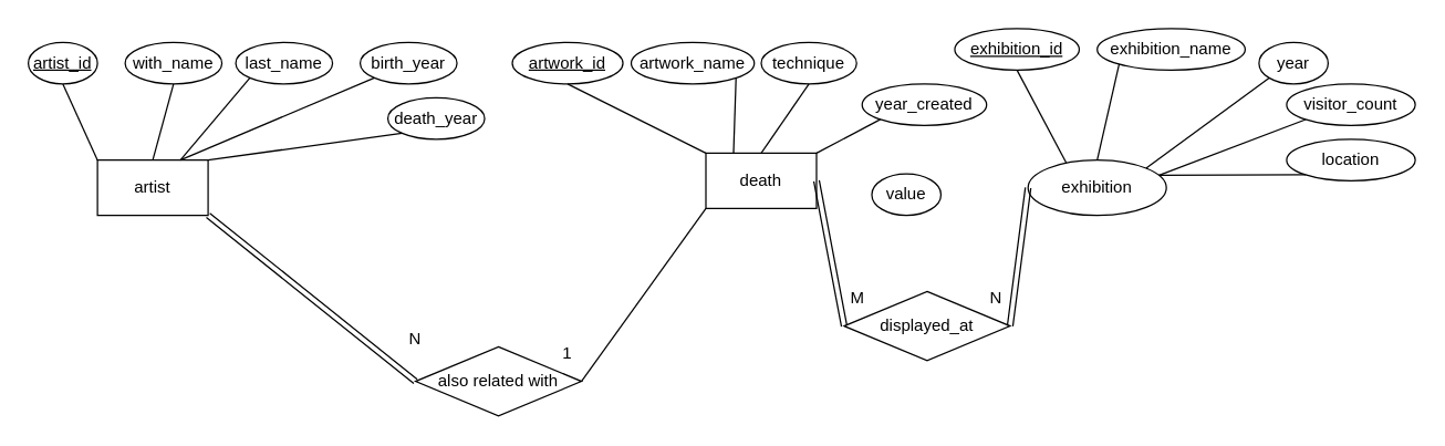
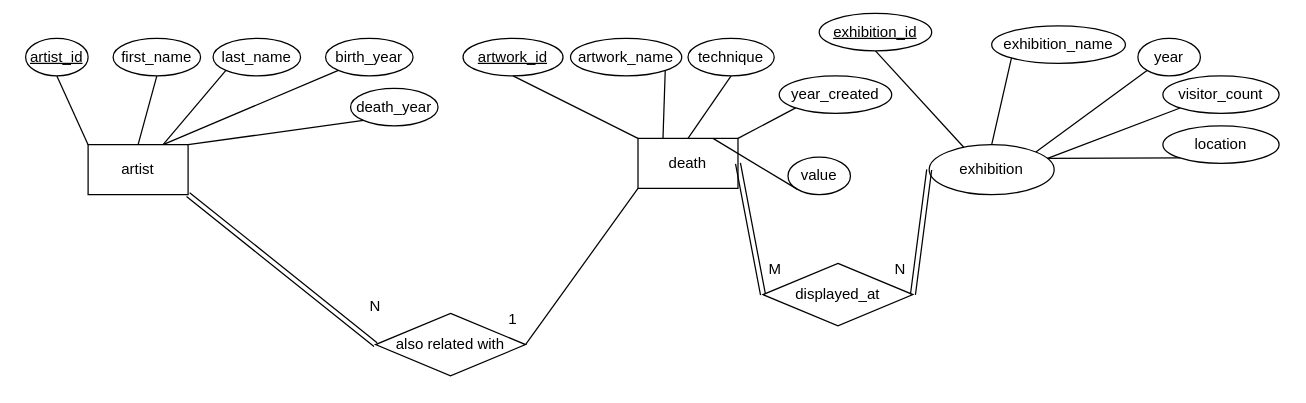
  <mxCell id="0" />
  <mxCell id="1" parent="0" />
  <mxCell id="2" value="artist" style="rounded=0;whiteSpace=wrap;html=1;" parent="1" vertex="1"><mxGeometry x="70" y="115" width="80" height="40" as="geometry" /></mxCell>
  <mxCell id="3" value="death" style="rounded=0;whiteSpace=wrap;html=1;" parent="1" vertex="1"><mxGeometry x="510" y="110" width="80" height="40" as="geometry" /></mxCell>
  <mxCell id="4" value="exhibition" style="ellipse;whiteSpace=wrap;html=1;" parent="1" vertex="1"><mxGeometry x="743" y="115" width="100" height="40" as="geometry" /></mxCell>
- <mxCell id="5" value="with_name" style="ellipse;whiteSpace=wrap;html=1;" parent="1" vertex="1"><mxGeometry x="90" y="30" width="70" height="30" as="geometry" /></mxCell>
+ <mxCell id="5" value="first_name" style="ellipse;whiteSpace=wrap;html=1;" parent="1" vertex="1"><mxGeometry x="90" y="30" width="70" height="30" as="geometry" /></mxCell>
  <mxCell id="6" value="last_name" style="ellipse;whiteSpace=wrap;html=1;" parent="1" vertex="1"><mxGeometry x="170" y="30" width="70" height="30" as="geometry" /></mxCell>
  <mxCell id="7" value="&lt;u&gt;artist_id&lt;/u&gt;" style="ellipse;whiteSpace=wrap;html=1;" parent="1" vertex="1"><mxGeometry x="20" y="30" width="50" height="30" as="geometry" /></mxCell>
  <mxCell id="8" value="" style="endArrow=none;html=1;rounded=0;entryX=0.5;entryY=0;entryDx=0;entryDy=0;exitX=0.5;exitY=1;exitDx=0;exitDy=0;" parent="1" source="5" target="2" edge="1"><mxGeometry width="50" height="50" relative="1" as="geometry"><mxPoint x="350" y="50" as="sourcePoint" /><mxPoint x="570" y="290" as="targetPoint" /></mxGeometry></mxCell>
  <mxCell id="9" value="" style="endArrow=none;html=1;rounded=0;exitX=0;exitY=1;exitDx=0;exitDy=0;entryX=0.75;entryY=0;entryDx=0;entryDy=0;" parent="1" source="6" target="2" edge="1"><mxGeometry width="50" height="50" relative="1" as="geometry"><mxPoint x="350" y="30" as="sourcePoint" /><mxPoint x="330" y="50" as="targetPoint" /></mxGeometry></mxCell>
  <mxCell id="10" value="" style="endArrow=none;html=1;rounded=0;exitX=0;exitY=0;exitDx=0;exitDy=0;entryX=0.5;entryY=1;entryDx=0;entryDy=0;" parent="1" source="2" target="7" edge="1"><mxGeometry width="50" height="50" relative="1" as="geometry"><mxPoint x="320" y="110" as="sourcePoint" /><mxPoint x="330" y="60" as="targetPoint" /></mxGeometry></mxCell>
  <mxCell id="11" value="technique" style="ellipse;whiteSpace=wrap;html=1;" parent="1" vertex="1"><mxGeometry x="550" y="30" width="69" height="30" as="geometry" /></mxCell>
  <mxCell id="12" value="" style="endArrow=none;html=1;rounded=0;exitX=0.5;exitY=0;exitDx=0;exitDy=0;entryX=0.5;entryY=1;entryDx=0;entryDy=0;" parent="1" source="3" target="11" edge="1"><mxGeometry width="50" height="50" relative="1" as="geometry"><mxPoint x="579" y="115" as="sourcePoint" /><mxPoint x="589" y="65" as="targetPoint" /></mxGeometry></mxCell>
- <mxCell id="13" value="&lt;u&gt;exhibition_id&lt;/u&gt;" style="ellipse;whiteSpace=wrap;html=1;" parent="1" vertex="1"><mxGeometry x="690" y="20" width="90" height="30" as="geometry" /></mxCell>
+ <mxCell id="13" value="&lt;u&gt;exhibition_id&lt;/u&gt;" style="ellipse;whiteSpace=wrap;html=1;" parent="1" vertex="1"><mxGeometry x="655" y="10" width="90" height="30" as="geometry" /></mxCell>
  <mxCell id="14" value="exhibition_name" style="ellipse;whiteSpace=wrap;html=1;" parent="1" vertex="1"><mxGeometry x="793" y="20" width="107" height="30" as="geometry" /></mxCell>
  <mxCell id="15" value="" style="endArrow=none;html=1;rounded=0;entryX=0.5;entryY=0;entryDx=0;entryDy=0;exitX=0;exitY=1;exitDx=0;exitDy=0;" parent="1" source="14" target="4" edge="1"><mxGeometry width="50" height="50" relative="1" as="geometry"><mxPoint x="800" y="40" as="sourcePoint" /><mxPoint x="789" y="155" as="targetPoint" /></mxGeometry></mxCell>
  <mxCell id="16" value="" style="endArrow=none;html=1;rounded=0;exitX=0.5;exitY=1;exitDx=0;exitDy=0;entryX=0.25;entryY=0;entryDx=0;entryDy=0;" parent="1" source="13" target="4" edge="1"><mxGeometry width="50" height="50" relative="1" as="geometry"><mxPoint x="759" y="205" as="sourcePoint" /><mxPoint x="769" y="155" as="targetPoint" /></mxGeometry></mxCell>
  <mxCell id="17" value="artwork_name" style="ellipse;whiteSpace=wrap;html=1;" parent="1" vertex="1"><mxGeometry x="456" y="30" width="89" height="30" as="geometry" /></mxCell>
  <mxCell id="18" value="value" style="ellipse;whiteSpace=wrap;html=1;" parent="1" vertex="1"><mxGeometry x="630" y="125" width="50" height="30" as="geometry" /></mxCell>
+ <mxCell id="19" value="" style="endArrow=none;html=1;rounded=0;exitX=0;exitY=1;exitDx=0;exitDy=0;entryX=0.75;entryY=0;entryDx=0;entryDy=0;" parent="1" source="18" target="3" edge="1"><mxGeometry width="50" height="50" relative="1" as="geometry"><mxPoint x="569" y="215" as="sourcePoint" /><mxPoint x="589" y="155" as="targetPoint" /></mxGeometry></mxCell>
  <mxCell id="20" value="" style="endArrow=none;html=1;rounded=0;exitX=1;exitY=1;exitDx=0;exitDy=0;entryX=0.25;entryY=0;entryDx=0;entryDy=0;" parent="1" source="17" target="3" edge="1"><mxGeometry width="50" height="50" relative="1" as="geometry"><mxPoint x="559" y="205" as="sourcePoint" /><mxPoint x="569" y="155" as="targetPoint" /></mxGeometry></mxCell>
  <mxCell id="21" value="year" style="ellipse;whiteSpace=wrap;html=1;" parent="1" vertex="1"><mxGeometry x="910" y="30" width="50" height="30" as="geometry" /></mxCell>
  <mxCell id="22" value="" style="endArrow=none;html=1;rounded=0;entryX=1;entryY=0;entryDx=0;entryDy=0;exitX=0;exitY=1;exitDx=0;exitDy=0;" parent="1" source="21" target="4" edge="1"><mxGeometry width="50" height="50" relative="1" as="geometry"><mxPoint x="949" y="65" as="sourcePoint" /><mxPoint x="910" y="140" as="targetPoint" /></mxGeometry></mxCell>
  <mxCell id="23" value="" style="endArrow=none;html=1;rounded=0;exitX=1;exitY=0.5;exitDx=0;exitDy=0;entryX=0;entryY=0.5;entryDx=0;entryDy=0;shape=link;" parent="1" source="3" target="24" edge="1"><mxGeometry width="50" height="50" relative="1" as="geometry"><mxPoint x="370.002" y="129.997" as="sourcePoint" /><mxPoint x="480" y="220" as="targetPoint" /></mxGeometry></mxCell>
  <mxCell id="24" value="displayed_at" style="rhombus;whiteSpace=wrap;html=1;" parent="1" vertex="1"><mxGeometry x="610" y="210" width="120" height="50" as="geometry" /></mxCell>
  <mxCell id="25" value="" style="endArrow=none;html=1;rounded=0;exitX=1;exitY=0.5;exitDx=0;exitDy=0;entryX=0;entryY=0.5;entryDx=0;entryDy=0;shape=link;" parent="1" source="24" target="4" edge="1"><mxGeometry width="50" height="50" relative="1" as="geometry"><mxPoint x="510.002" y="169.997" as="sourcePoint" /><mxPoint x="550.001" y="209.999" as="targetPoint" /></mxGeometry></mxCell>
  <mxCell id="26" value="M" style="text;html=1;strokeColor=none;fillColor=none;align=center;verticalAlign=middle;whiteSpace=wrap;rounded=0;" parent="1" vertex="1"><mxGeometry x="610" y="200" width="20" height="30" as="geometry" /></mxCell>
  <mxCell id="27" value="N" style="text;html=1;strokeColor=none;fillColor=none;align=center;verticalAlign=middle;whiteSpace=wrap;rounded=0;" parent="1" vertex="1"><mxGeometry x="710" y="200" width="20" height="30" as="geometry" /></mxCell>
  <mxCell id="28" value="&lt;u&gt;artwork_id&lt;/u&gt;" style="ellipse;whiteSpace=wrap;html=1;" parent="1" vertex="1"><mxGeometry x="370" y="30" width="80" height="30" as="geometry" /></mxCell>
  <mxCell id="29" value="" style="endArrow=none;html=1;rounded=0;exitX=0.5;exitY=1;exitDx=0;exitDy=0;entryX=0;entryY=0;entryDx=0;entryDy=0;" parent="1" source="28" target="3" edge="1"><mxGeometry width="50" height="50" relative="1" as="geometry"><mxPoint x="799" y="355" as="sourcePoint" /><mxPoint x="535" y="120" as="targetPoint" /></mxGeometry></mxCell>
  <mxCell id="30" value="birth_year" style="ellipse;whiteSpace=wrap;html=1;" parent="1" vertex="1"><mxGeometry x="260" y="30" width="70" height="30" as="geometry" /></mxCell>
  <mxCell id="31" value="" style="endArrow=none;html=1;rounded=0;exitX=0;exitY=1;exitDx=0;exitDy=0;entryX=0.75;entryY=0;entryDx=0;entryDy=0;" parent="1" source="30" target="2" edge="1"><mxGeometry width="50" height="50" relative="1" as="geometry"><mxPoint x="430" y="20" as="sourcePoint" /><mxPoint x="430" y="100" as="targetPoint" /></mxGeometry></mxCell>
  <mxCell id="32" value="death_year" style="ellipse;whiteSpace=wrap;html=1;" parent="1" vertex="1"><mxGeometry x="280" y="70" width="70" height="30" as="geometry" /></mxCell>
  <mxCell id="33" value="" style="endArrow=none;html=1;rounded=0;exitX=0;exitY=1;exitDx=0;exitDy=0;entryX=1;entryY=0;entryDx=0;entryDy=0;" parent="1" source="32" target="2" edge="1"><mxGeometry width="50" height="50" relative="1" as="geometry"><mxPoint x="450" y="60" as="sourcePoint" /><mxPoint x="120" y="180" as="targetPoint" /></mxGeometry></mxCell>
  <mxCell id="34" value="year_created" style="ellipse;whiteSpace=wrap;html=1;" parent="1" vertex="1"><mxGeometry x="623" y="60" width="90" height="30" as="geometry" /></mxCell>
  <mxCell id="35" value="" style="endArrow=none;html=1;rounded=0;exitX=0;exitY=1;exitDx=0;exitDy=0;entryX=1;entryY=0;entryDx=0;entryDy=0;" parent="1" source="34" target="3" edge="1"><mxGeometry width="50" height="50" relative="1" as="geometry"><mxPoint x="599" y="260" as="sourcePoint" /><mxPoint x="600" y="155" as="targetPoint" /></mxGeometry></mxCell>
  <mxCell id="36" value="visitor_count" style="ellipse;whiteSpace=wrap;html=1;" parent="1" vertex="1"><mxGeometry x="930" y="60" width="93" height="30" as="geometry" /></mxCell>
  <mxCell id="37" value="" style="endArrow=none;html=1;rounded=0;entryX=1;entryY=0.25;entryDx=0;entryDy=0;exitX=0;exitY=1;exitDx=0;exitDy=0;" parent="1" source="36" target="4" edge="1"><mxGeometry width="50" height="50" relative="1" as="geometry"><mxPoint x="1006" y="100" as="sourcePoint" /><mxPoint x="900" y="150" as="targetPoint" /></mxGeometry></mxCell>
  <mxCell id="38" value="location" style="ellipse;whiteSpace=wrap;html=1;" parent="1" vertex="1"><mxGeometry x="930" y="100" width="93" height="30" as="geometry" /></mxCell>
  <mxCell id="39" value="" style="endArrow=none;html=1;rounded=0;entryX=1;entryY=0.25;entryDx=0;entryDy=0;exitX=0;exitY=1;exitDx=0;exitDy=0;" parent="1" source="38" target="4" edge="1"><mxGeometry width="50" height="50" relative="1" as="geometry"><mxPoint x="1016" y="160" as="sourcePoint" /><mxPoint x="853" y="185" as="targetPoint" /></mxGeometry></mxCell>
  <mxCell id="40" value="" style="endArrow=none;html=1;rounded=0;exitX=1;exitY=1;exitDx=0;exitDy=0;entryX=0;entryY=0.5;entryDx=0;entryDy=0;shape=link;" parent="1" source="2" target="41" edge="1"><mxGeometry width="50" height="50" relative="1" as="geometry"><mxPoint x="150" y="195" as="sourcePoint" /><mxPoint x="170" y="290" as="targetPoint" /></mxGeometry></mxCell>
  <mxCell id="41" value="also related with" style="rhombus;whiteSpace=wrap;html=1;" parent="1" vertex="1"><mxGeometry x="300" y="250" width="120" height="50" as="geometry" /></mxCell>
  <mxCell id="42" value="1" style="text;html=1;strokeColor=none;fillColor=none;align=center;verticalAlign=middle;whiteSpace=wrap;rounded=0;" parent="1" vertex="1"><mxGeometry x="400" y="240" width="20" height="30" as="geometry" /></mxCell>
  <mxCell id="43" value="N" style="text;html=1;strokeColor=none;fillColor=none;align=center;verticalAlign=middle;whiteSpace=wrap;rounded=0;" parent="1" vertex="1"><mxGeometry x="290" y="230" width="20" height="30" as="geometry" /></mxCell>
  <mxCell id="44" value="" style="endArrow=none;html=1;rounded=0;exitX=1;exitY=0.5;exitDx=0;exitDy=0;entryX=0;entryY=1;entryDx=0;entryDy=0;" parent="1" source="41" target="3" edge="1"><mxGeometry width="50" height="50" relative="1" as="geometry"><mxPoint x="425.5" y="250" as="sourcePoint" /><mxPoint x="575.5" y="295" as="targetPoint" /></mxGeometry></mxCell>
